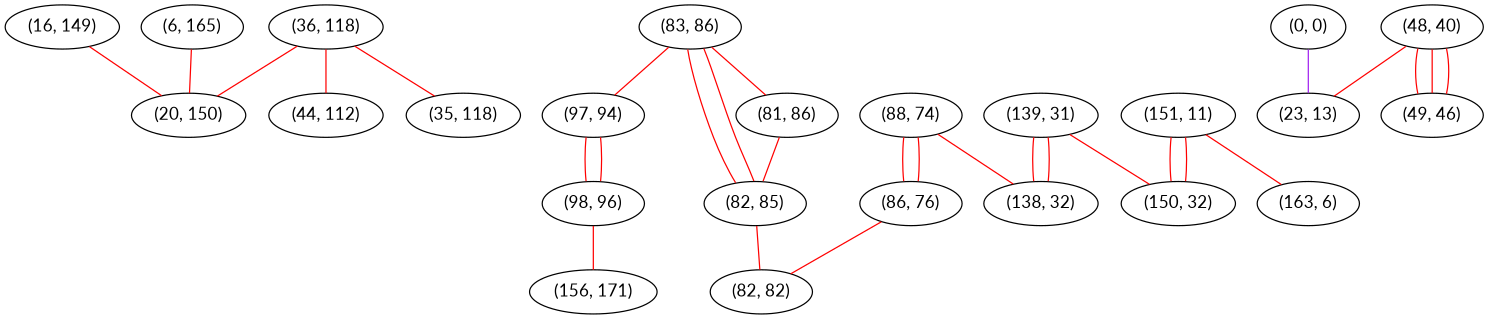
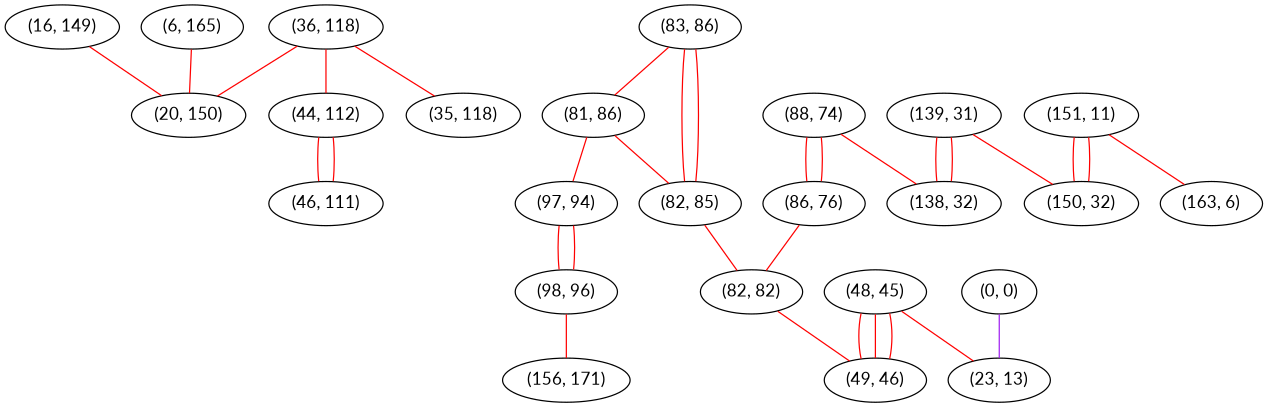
  graph {
    fontname=Lato
    node [fontname=Lato]
    edge [color=red fontname=Lato weight=1]
    "(16, 149)"
    "(20, 150)"
    "(36, 118)"
    "(44, 112)"
    "(35, 118)"
+   "(46, 111)"
    "(83, 86)"
    "(97, 94)"
    "(81, 86)"
    "(82, 85)"
    "(98, 96)"
    "(82, 82)"
    "(156, 171)"
    n14 [label="(150, 32)"]
    "(139, 31)"
    "(138, 32)"
    "(151, 11)"
    "(163, 6)"
-   "(48, 45)" [label="(48, 40)"]
+   "(48, 45)"
    "(23, 13)"
    "(49, 46)"
    "(88, 74)"
    "(86, 76)"
    "(6, 165)"
    "(0, 0)"
    "(16, 149)" -- "(20, 150)"
    "(36, 118)" -- "(20, 150)"
    "(36, 118)" -- "(44, 112)"
    "(36, 118)" -- "(35, 118)"
-   "(83, 86)" -- "(97, 94)"
+   "(44, 112)" -- "(46, 111)"
+   "(44, 112)" -- "(46, 111)"
+   "(81, 86)" -- "(97, 94)"
    "(83, 86)" -- "(81, 86)"
    "(83, 86)" -- "(82, 85)"
    "(83, 86)" -- "(82, 85)"
    "(97, 94)" -- "(98, 96)"
    "(97, 94)" -- "(98, 96)"
    "(81, 86)" -- "(82, 85)"
    "(82, 85)" -- "(82, 82)"
    "(98, 96)" -- "(156, 171)"
+   "(82, 82)" -- "(49, 46)"
    "(139, 31)" -- n14
    "(139, 31)" -- "(138, 32)"
    "(139, 31)" -- "(138, 32)"
    "(151, 11)" -- n14
    "(151, 11)" -- n14
    "(151, 11)" -- "(163, 6)"
    "(48, 45)" -- "(23, 13)"
    "(48, 45)" -- "(49, 46)"
    "(48, 45)" -- "(49, 46)"
    "(48, 45)" -- "(49, 46)"
    "(88, 74)" -- "(138, 32)"
    "(88, 74)" -- "(86, 76)"
    "(88, 74)" -- "(86, 76)"
    "(86, 76)" -- "(82, 82)"
    "(6, 165)" -- "(20, 150)"
    "(0, 0)" -- "(23, 13)" [color=purple weight=4]
  }
